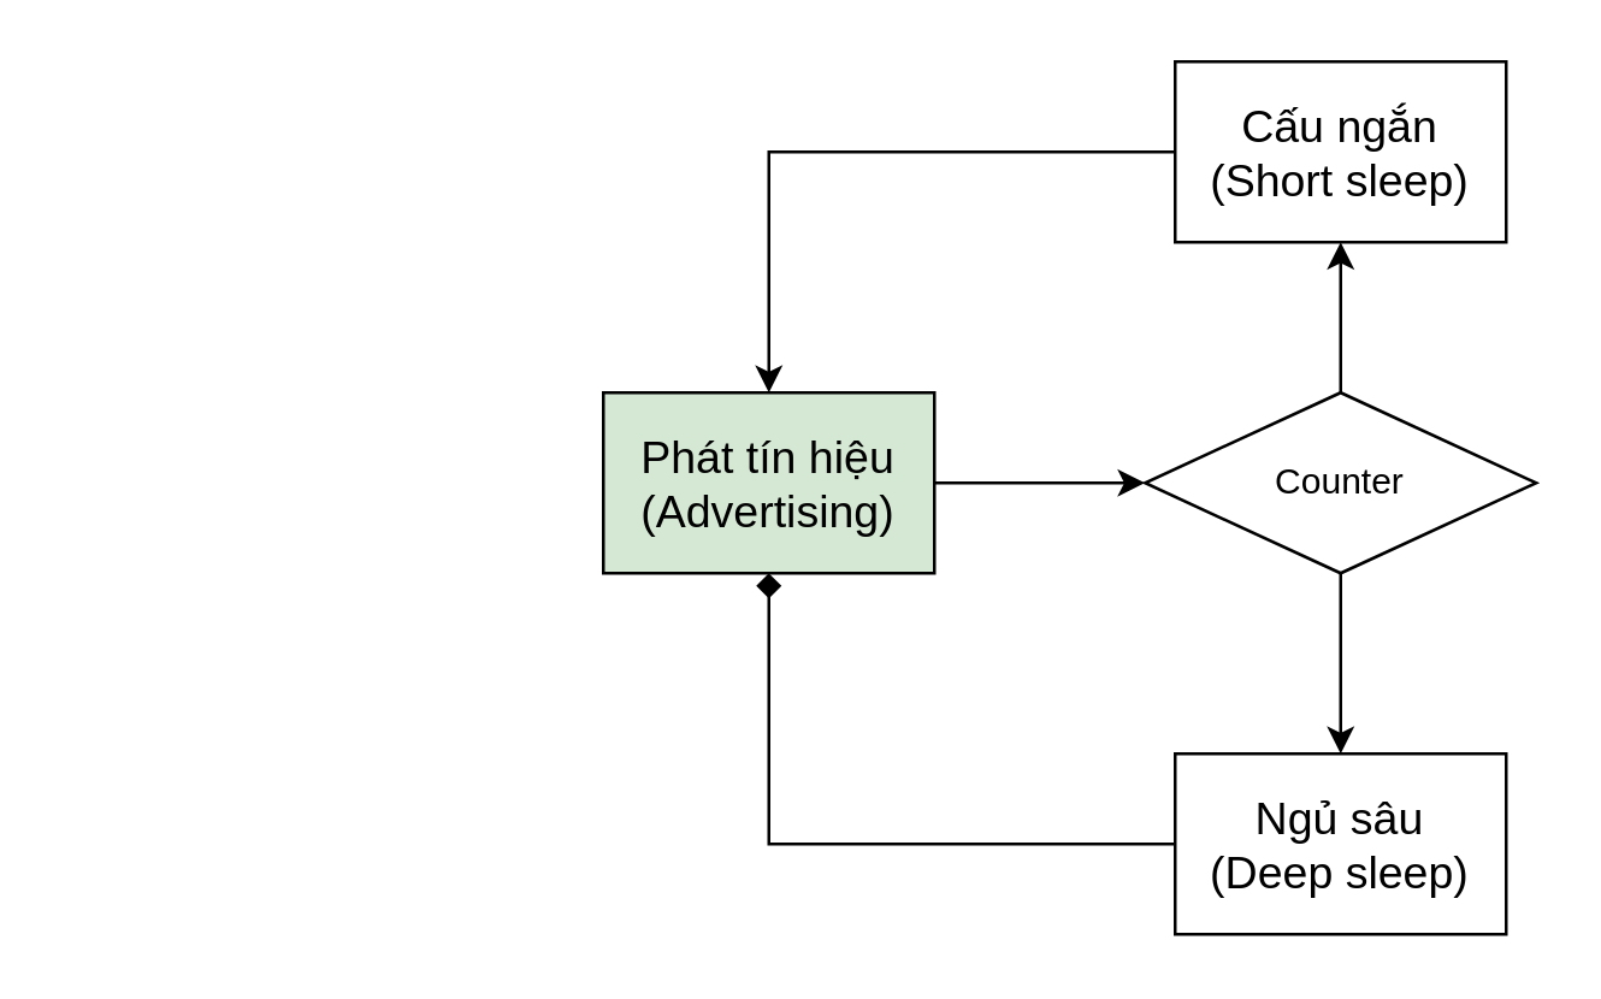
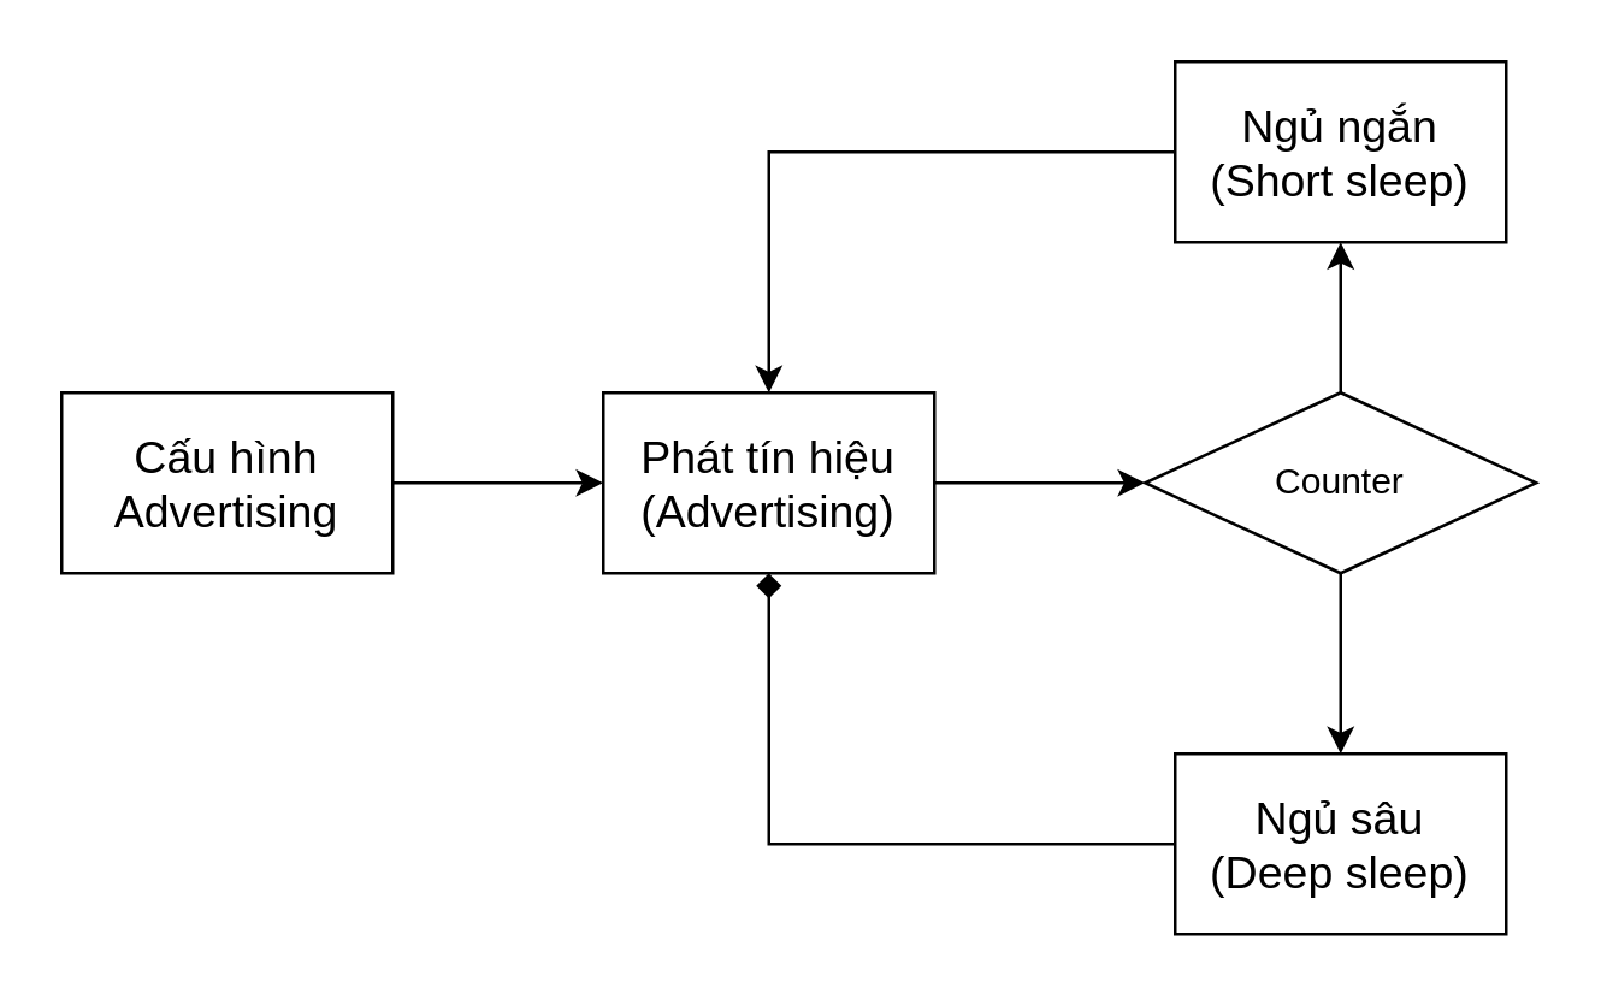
  <mxCell id="0" />
  <mxCell id="1" parent="0" />
+ <mxCell id="2" value="" style="edgeStyle=orthogonalEdgeStyle;rounded=0;orthogonalLoop=1;jettySize=auto;html=1;" edge="1" parent="1" source="3" target="5"><mxGeometry relative="1" as="geometry" /></mxCell>
+ <mxCell id="3" value="Cấu hình Advertising" style="rounded=0;whiteSpace=wrap;html=1;fontSize=15;" vertex="1" parent="1"><mxGeometry x="20" y="130" width="110" height="60" as="geometry" /></mxCell>
  <mxCell id="4" value="" style="edgeStyle=orthogonalEdgeStyle;rounded=0;orthogonalLoop=1;jettySize=auto;html=1;" edge="1" parent="1" source="5" target="12"><mxGeometry relative="1" as="geometry" /></mxCell>
- <mxCell id="5" value="Phát tín hiệu&lt;div&gt;(Advertising)&lt;/div&gt;" style="rounded=0;whiteSpace=wrap;html=1;fontSize=15;fillColor=#d5e8d4;" vertex="1" parent="1"><mxGeometry x="200" y="130" width="110" height="60" as="geometry" /></mxCell>
+ <mxCell id="5" value="Phát tín hiệu&lt;div&gt;(Advertising)&lt;/div&gt;" style="rounded=0;whiteSpace=wrap;html=1;fontSize=15;" vertex="1" parent="1"><mxGeometry x="200" y="130" width="110" height="60" as="geometry" /></mxCell>
  <mxCell id="6" style="edgeStyle=orthogonalEdgeStyle;rounded=0;orthogonalLoop=1;jettySize=auto;html=1;entryX=0.5;entryY=0;entryDx=0;entryDy=0;" edge="1" parent="1" source="7" target="5"><mxGeometry relative="1" as="geometry" /></mxCell>
- <mxCell id="7" value="Cấu ngắn&lt;div&gt;(Short sleep)&lt;/div&gt;" style="rounded=0;whiteSpace=wrap;html=1;fontSize=15;" vertex="1" parent="1"><mxGeometry x="390" y="20" width="110" height="60" as="geometry" /></mxCell>
+ <mxCell id="7" value="Ngủ ngắn&lt;div&gt;(Short sleep)&lt;/div&gt;" style="rounded=0;whiteSpace=wrap;html=1;fontSize=15;" vertex="1" parent="1"><mxGeometry x="390" y="20" width="110" height="60" as="geometry" /></mxCell>
  <mxCell id="8" style="edgeStyle=orthogonalEdgeStyle;rounded=0;orthogonalLoop=1;jettySize=auto;html=1;entryX=0.5;entryY=1;entryDx=0;entryDy=0;endArrow=diamond;" edge="1" parent="1" source="9" target="5"><mxGeometry relative="1" as="geometry" /></mxCell>
  <mxCell id="9" value="Ngủ sâu&lt;div&gt;(Deep sleep)&lt;/div&gt;" style="rounded=0;whiteSpace=wrap;html=1;fontSize=15;" vertex="1" parent="1"><mxGeometry x="390" y="250" width="110" height="60" as="geometry" /></mxCell>
  <mxCell id="10" value="" style="edgeStyle=orthogonalEdgeStyle;rounded=0;orthogonalLoop=1;jettySize=auto;html=1;" edge="1" parent="1" source="12" target="7"><mxGeometry relative="1" as="geometry" /></mxCell>
  <mxCell id="11" value="" style="edgeStyle=orthogonalEdgeStyle;rounded=0;orthogonalLoop=1;jettySize=auto;html=1;" edge="1" parent="1" source="12" target="9"><mxGeometry relative="1" as="geometry" /></mxCell>
  <mxCell id="12" value="Counter" style="rhombus;whiteSpace=wrap;html=1;" vertex="1" parent="1"><mxGeometry x="380" y="130" width="130" height="60" as="geometry" /></mxCell>
